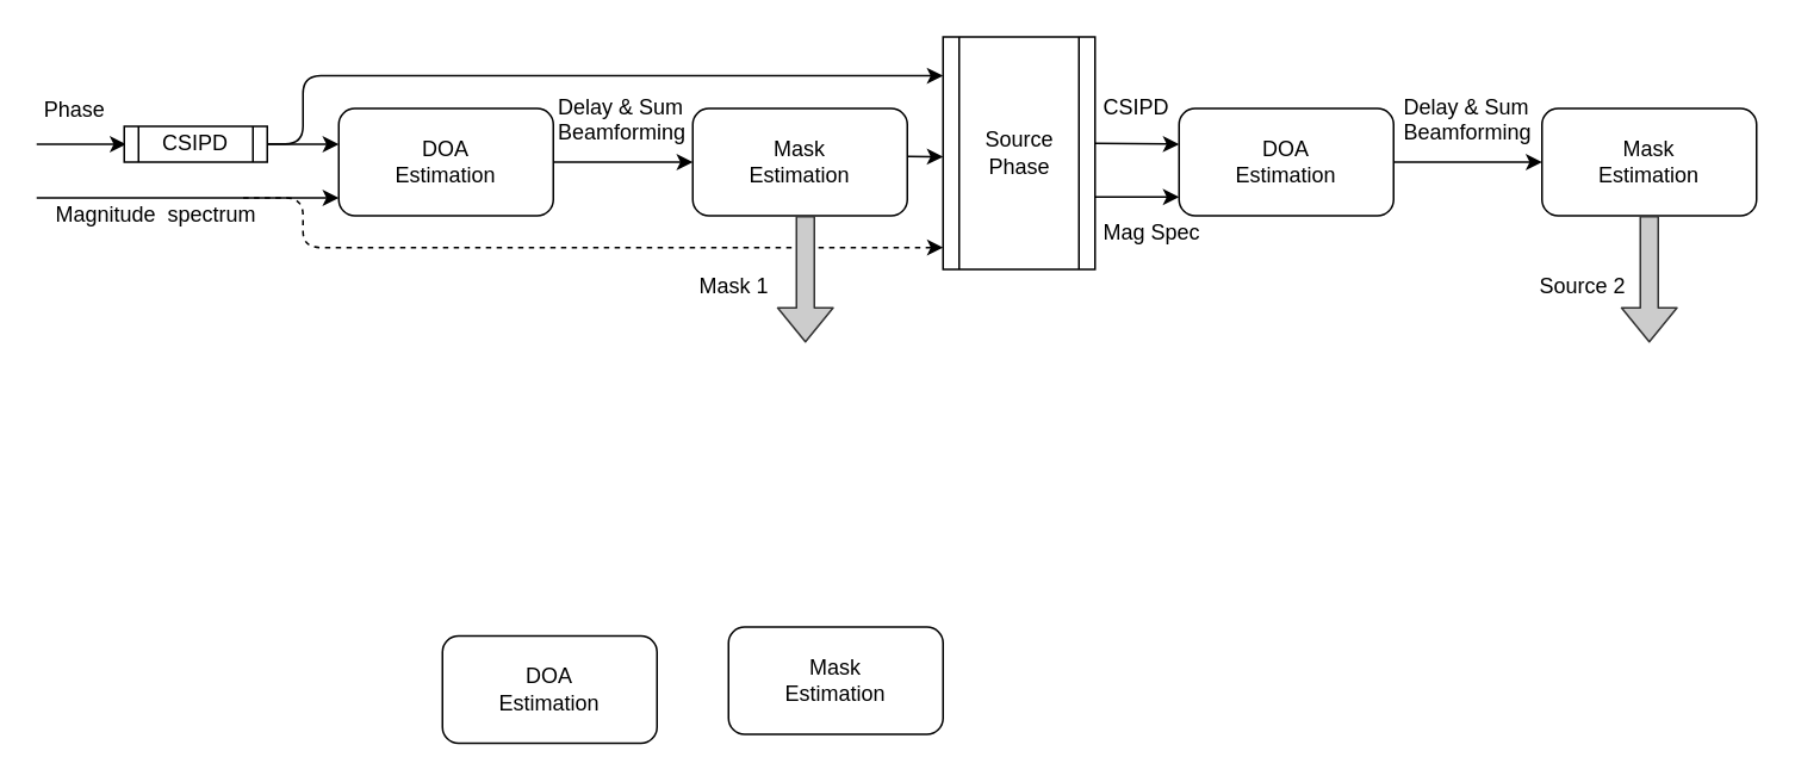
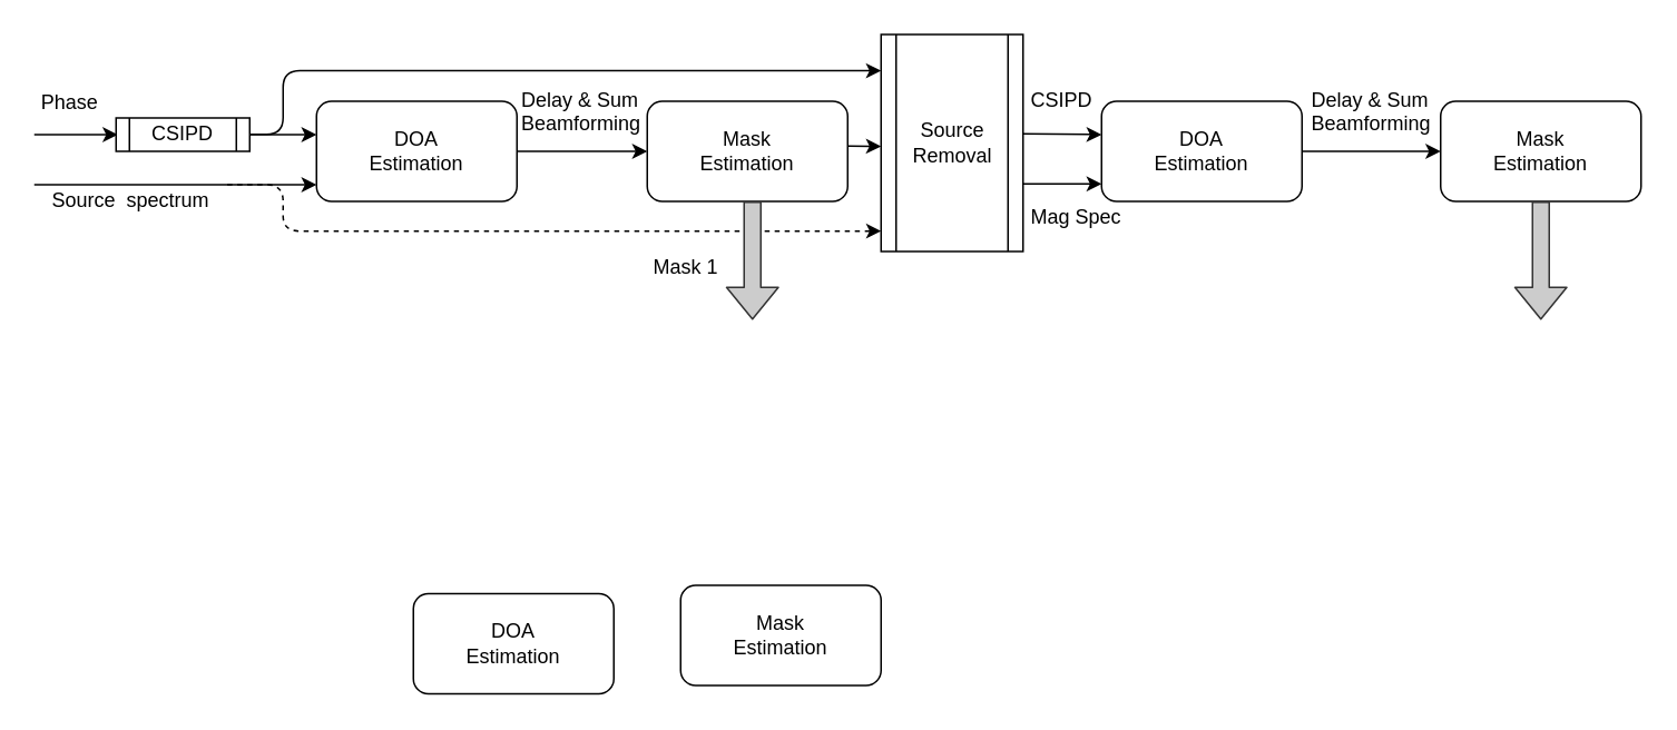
  <mxCell id="0" />
  <mxCell id="1" parent="0" />
  <mxCell id="2" value="&lt;div&gt;DOA&lt;/div&gt;&lt;div&gt;Estimation&lt;br&gt;&lt;/div&gt;" style="rounded=1;whiteSpace=wrap;html=1;" parent="1" vertex="1"><mxGeometry x="189" y="60" width="120" height="60" as="geometry" /></mxCell>
  <mxCell id="3" value="&lt;div&gt;Mask&lt;/div&gt;&lt;div&gt;Estimation&lt;/div&gt;" style="rounded=1;whiteSpace=wrap;html=1;" parent="1" vertex="1"><mxGeometry x="387" y="60" width="120" height="60" as="geometry" /></mxCell>
  <mxCell id="4" value="&lt;div&gt;DOA&lt;/div&gt;&lt;div&gt;Estimation&lt;br&gt;&lt;/div&gt;" style="rounded=1;whiteSpace=wrap;html=1;" parent="1" vertex="1"><mxGeometry x="247" y="355" width="120" height="60" as="geometry" /></mxCell>
  <mxCell id="5" value="&lt;div&gt;Mask&lt;/div&gt;&lt;div&gt;Estimation&lt;/div&gt;" style="rounded=1;whiteSpace=wrap;html=1;" parent="1" vertex="1"><mxGeometry x="407" y="350" width="120" height="60" as="geometry" /></mxCell>
  <mxCell id="6" value="&lt;div&gt;Delay &amp;amp; Sum&lt;/div&gt;&lt;div&gt;Beamforming&lt;br&gt;&lt;/div&gt;" style="text;html=1;resizable=0;points=[];autosize=1;align=left;verticalAlign=top;spacingTop=-4;" parent="1" vertex="1"><mxGeometry x="310" y="50" width="80" height="30" as="geometry" /></mxCell>
  <mxCell id="7" value="" style="endArrow=classic;html=1;" parent="1" edge="1"><mxGeometry width="50" height="50" relative="1" as="geometry"><mxPoint x="20" y="80" as="sourcePoint" /><mxPoint x="70" y="80" as="targetPoint" /></mxGeometry></mxCell>
  <mxCell id="8" value="Phase" style="text;html=1;resizable=0;points=[];align=center;verticalAlign=middle;labelBackgroundColor=#ffffff;" parent="7" vertex="1" connectable="0"><mxGeometry x="-0.419" relative="1" as="geometry"><mxPoint x="5.5" y="-20" as="offset" /></mxGeometry></mxCell>
  <mxCell id="9" value="" style="endArrow=classic;html=1;entryX=0;entryY=0.833;entryDx=0;entryDy=0;entryPerimeter=0;" parent="1" target="2" edge="1"><mxGeometry width="50" height="50" relative="1" as="geometry"><mxPoint x="20" y="110" as="sourcePoint" /><mxPoint x="70" y="110" as="targetPoint" /></mxGeometry></mxCell>
  <mxCell id="10" style="edgeStyle=orthogonalEdgeStyle;rounded=0;orthogonalLoop=1;jettySize=auto;html=1;" parent="1" source="11" edge="1"><mxGeometry relative="1" as="geometry"><mxPoint x="189" y="80" as="targetPoint" /></mxGeometry></mxCell>
  <mxCell id="11" value="&lt;div&gt;CSIPD&lt;br&gt;&lt;/div&gt;" style="shape=process;whiteSpace=wrap;html=1;backgroundOutline=1;" parent="1" vertex="1"><mxGeometry x="69" y="70" width="80" height="20" as="geometry" /></mxCell>
- <mxCell id="12" value="Magnitude&amp;nbsp; spectrum" style="text;html=1;resizable=0;points=[];autosize=1;align=left;verticalAlign=top;spacingTop=-4;" parent="1" vertex="1"><mxGeometry x="29" y="110" width="130" height="20" as="geometry" /></mxCell>
+ <mxCell id="12" value="Source&amp;nbsp; spectrum" style="text;html=1;resizable=0;points=[];autosize=1;align=left;verticalAlign=top;spacingTop=-4;" parent="1" vertex="1"><mxGeometry x="29" y="110" width="130" height="20" as="geometry" /></mxCell>
  <mxCell id="13" value="" style="endArrow=classic;html=1;exitX=1;exitY=0.5;exitDx=0;exitDy=0;entryX=0;entryY=0.5;entryDx=0;entryDy=0;" parent="1" source="2" target="3" edge="1"><mxGeometry width="50" height="50" relative="1" as="geometry"><mxPoint x="319" y="130" as="sourcePoint" /><mxPoint x="369" y="80" as="targetPoint" /></mxGeometry></mxCell>
  <mxCell id="14" value="" style="edgeStyle=elbowEdgeStyle;elbow=horizontal;endArrow=classic;html=1;exitX=1.021;exitY=0.067;exitDx=0;exitDy=0;exitPerimeter=0;entryX=0;entryY=0.167;entryDx=0;entryDy=0;entryPerimeter=0;" parent="1" target="15" edge="1"><mxGeometry width="50" height="50" relative="1" as="geometry"><mxPoint x="149.182" y="79.81" as="sourcePoint" /><mxPoint x="567.5" y="28.5" as="targetPoint" /><Array as="points"><mxPoint x="169" y="60" /><mxPoint x="177.5" y="38.5" /></Array></mxGeometry></mxCell>
- <mxCell id="15" value="&lt;div&gt;Source&lt;/div&gt;&lt;div&gt;Phase&lt;br&gt;&lt;/div&gt;" style="shape=process;whiteSpace=wrap;html=1;backgroundOutline=1;" parent="1" vertex="1"><mxGeometry x="527" y="20" width="85" height="130" as="geometry" /></mxCell>
+ <mxCell id="15" value="&lt;div&gt;Source&lt;/div&gt;&lt;div&gt;Removal&lt;br&gt;&lt;/div&gt;" style="shape=process;whiteSpace=wrap;html=1;backgroundOutline=1;" parent="1" vertex="1"><mxGeometry x="527" y="20" width="85" height="130" as="geometry" /></mxCell>
  <mxCell id="16" value="" style="edgeStyle=elbowEdgeStyle;elbow=horizontal;endArrow=classic;html=1;exitX=0.82;exitY=-0.003;exitDx=0;exitDy=0;exitPerimeter=0;entryX=0.001;entryY=0.906;entryDx=0;entryDy=0;entryPerimeter=0;dashed=1;" parent="1" source="12" target="15" edge="1"><mxGeometry width="50" height="50" relative="1" as="geometry"><mxPoint x="144.667" y="110.333" as="sourcePoint" /><mxPoint x="559" y="137" as="targetPoint" /><Array as="points"><mxPoint x="169" y="130" /><mxPoint x="149" y="110" /><mxPoint x="168" y="120" /></Array></mxGeometry></mxCell>
  <mxCell id="17" value="&lt;div&gt;DOA&lt;/div&gt;&lt;div&gt;Estimation&lt;br&gt;&lt;/div&gt;" style="rounded=1;whiteSpace=wrap;html=1;" parent="1" vertex="1"><mxGeometry x="659" y="60" width="120" height="60" as="geometry" /></mxCell>
  <mxCell id="18" value="&lt;div&gt;Mask&lt;/div&gt;&lt;div&gt;Estimation&lt;/div&gt;" style="rounded=1;whiteSpace=wrap;html=1;" parent="1" vertex="1"><mxGeometry x="862" y="60" width="120" height="60" as="geometry" /></mxCell>
  <mxCell id="19" value="&lt;div&gt;Delay &amp;amp; Sum&lt;/div&gt;&lt;div&gt;Beamforming&lt;br&gt;&lt;/div&gt;" style="text;html=1;resizable=0;points=[];autosize=1;align=left;verticalAlign=top;spacingTop=-4;" parent="1" vertex="1"><mxGeometry x="783" y="50" width="80" height="30" as="geometry" /></mxCell>
  <mxCell id="20" value="" style="endArrow=classic;html=1;exitX=1;exitY=0.5;exitDx=0;exitDy=0;entryX=0;entryY=0.5;entryDx=0;entryDy=0;" parent="1" source="17" target="18" edge="1"><mxGeometry width="50" height="50" relative="1" as="geometry"><mxPoint x="789" y="130" as="sourcePoint" /><mxPoint x="839" y="80" as="targetPoint" /></mxGeometry></mxCell>
  <mxCell id="21" value="" style="endArrow=classic;html=1;entryX=0;entryY=0.333;entryDx=0;entryDy=0;entryPerimeter=0;" edge="1" parent="1" target="17"><mxGeometry width="50" height="50" relative="1" as="geometry"><mxPoint x="612" y="79.5" as="sourcePoint" /><mxPoint x="649" y="80" as="targetPoint" /></mxGeometry></mxCell>
  <mxCell id="22" value="" style="endArrow=classic;html=1;exitX=1.007;exitY=0.689;exitDx=0;exitDy=0;exitPerimeter=0;entryX=0;entryY=0.825;entryDx=0;entryDy=0;entryPerimeter=0;" edge="1" parent="1" target="17"><mxGeometry width="50" height="50" relative="1" as="geometry"><mxPoint x="611.595" y="109.57" as="sourcePoint" /><mxPoint x="648" y="109.5" as="targetPoint" /></mxGeometry></mxCell>
  <mxCell id="23" value="CSIPD" style="text;html=1;resizable=0;points=[];autosize=1;align=left;verticalAlign=top;spacingTop=-4;" vertex="1" parent="1"><mxGeometry x="615" y="50" width="50" height="20" as="geometry" /></mxCell>
  <mxCell id="24" value="" style="endArrow=classic;html=1;exitX=1.003;exitY=0.448;exitDx=0;exitDy=0;exitPerimeter=0;" edge="1" parent="1" source="3"><mxGeometry width="50" height="50" relative="1" as="geometry"><mxPoint x="489" y="130" as="sourcePoint" /><mxPoint x="527" y="87" as="targetPoint" /></mxGeometry></mxCell>
  <mxCell id="25" value="Mag Spec" style="text;html=1;resizable=0;points=[];autosize=1;align=left;verticalAlign=top;spacingTop=-4;" vertex="1" parent="1"><mxGeometry x="615" y="120" width="70" height="20" as="geometry" /></mxCell>
  <mxCell id="26" value="" style="shape=flexArrow;endArrow=classic;html=1;exitX=0.45;exitY=0.999;exitDx=0;exitDy=0;exitPerimeter=0;fillColor=#CCCCCC;strokeColor=#333333;" edge="1" parent="1"><mxGeometry width="50" height="50" relative="1" as="geometry"><mxPoint x="450" y="119.94" as="sourcePoint" /><mxPoint x="450" y="191" as="targetPoint" /></mxGeometry></mxCell>
  <mxCell id="27" value="" style="shape=flexArrow;endArrow=classic;html=1;exitX=0.45;exitY=0.999;exitDx=0;exitDy=0;exitPerimeter=0;fillColor=#CCCCCC;strokeColor=#333333;" edge="1" parent="1"><mxGeometry width="50" height="50" relative="1" as="geometry"><mxPoint x="922" y="119.94" as="sourcePoint" /><mxPoint x="922" y="191" as="targetPoint" /></mxGeometry></mxCell>
  <mxCell id="28" value="&lt;div&gt;Mask 1&lt;/div&gt;&lt;div&gt;&lt;br&gt;&lt;/div&gt;" style="text;html=1;resizable=0;points=[];autosize=1;align=left;verticalAlign=top;spacingTop=-4;" vertex="1" parent="1"><mxGeometry x="389" y="150" width="60" height="30" as="geometry" /></mxCell>
- <mxCell id="29" value="&lt;div&gt;Source 2&lt;br&gt;&lt;/div&gt;" style="text;html=1;resizable=0;points=[];autosize=1;align=left;verticalAlign=top;spacingTop=-4;" vertex="1" parent="1"><mxGeometry x="859" y="150" width="60" height="20" as="geometry" /></mxCell>
